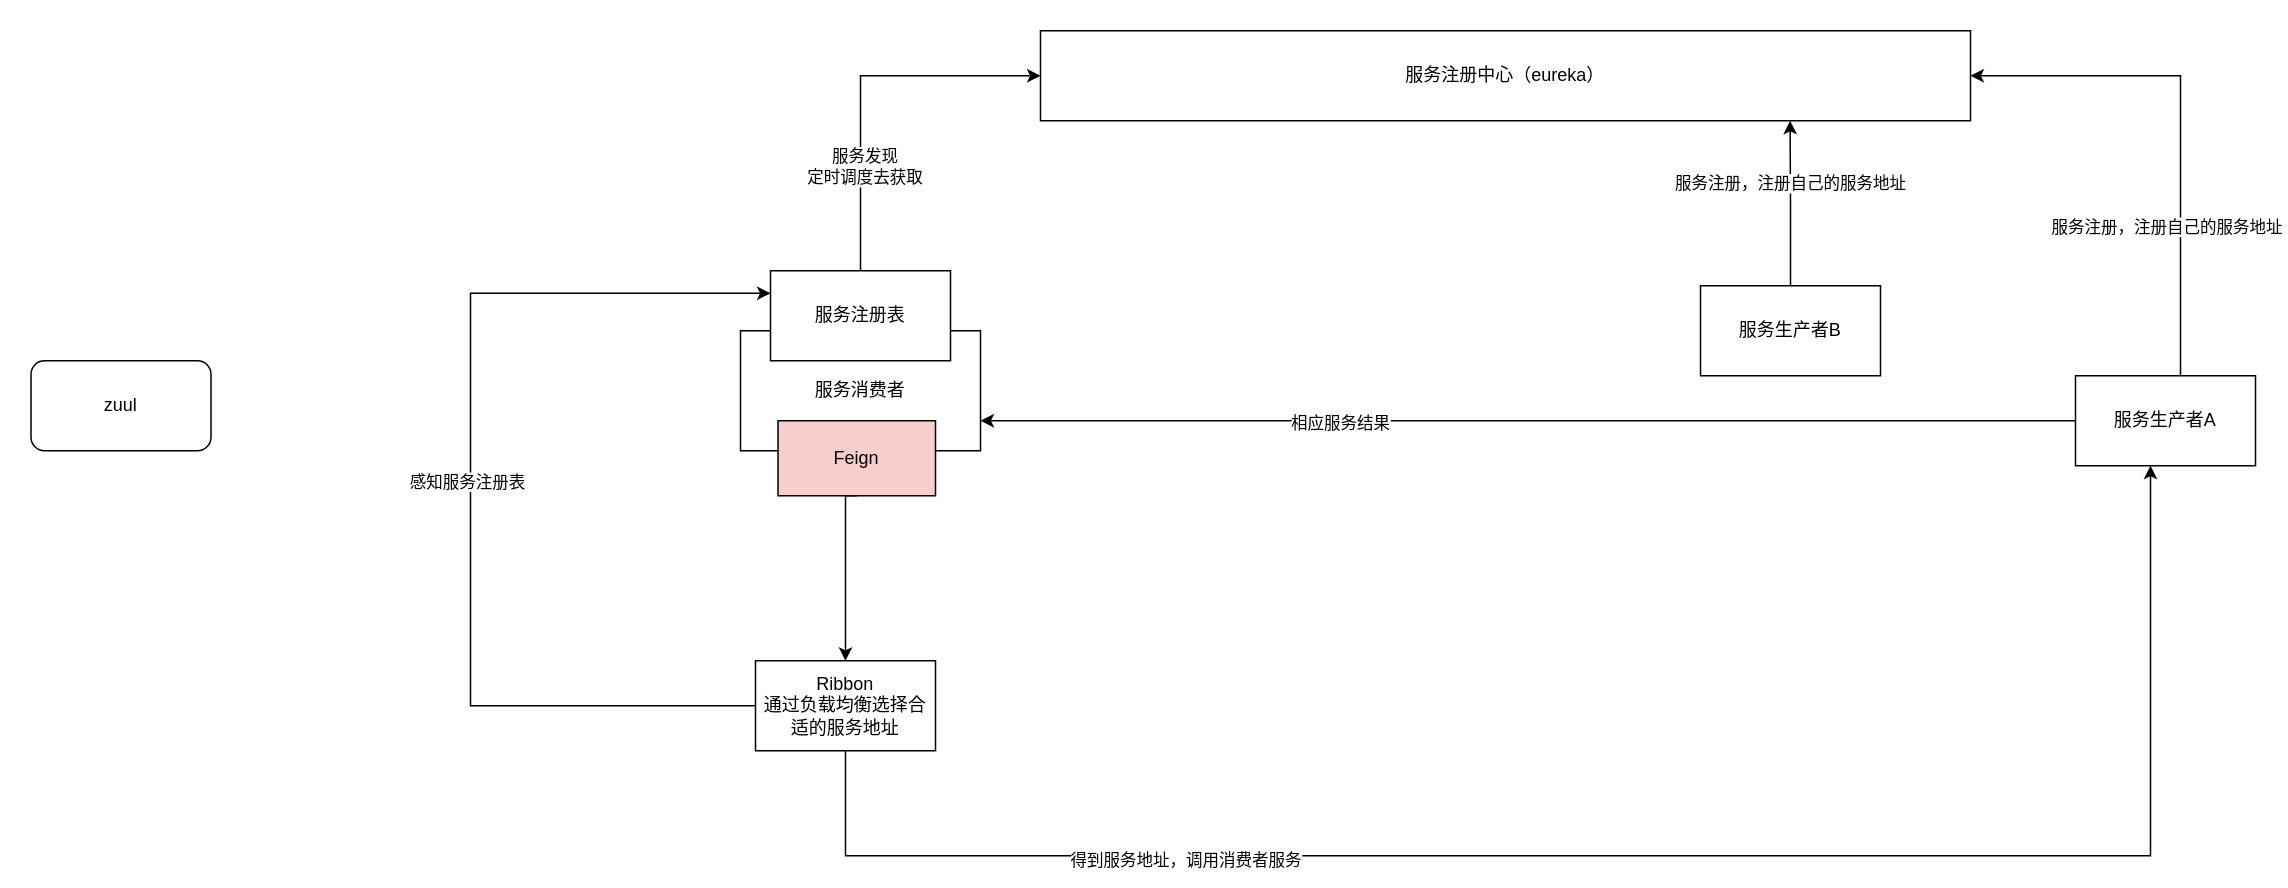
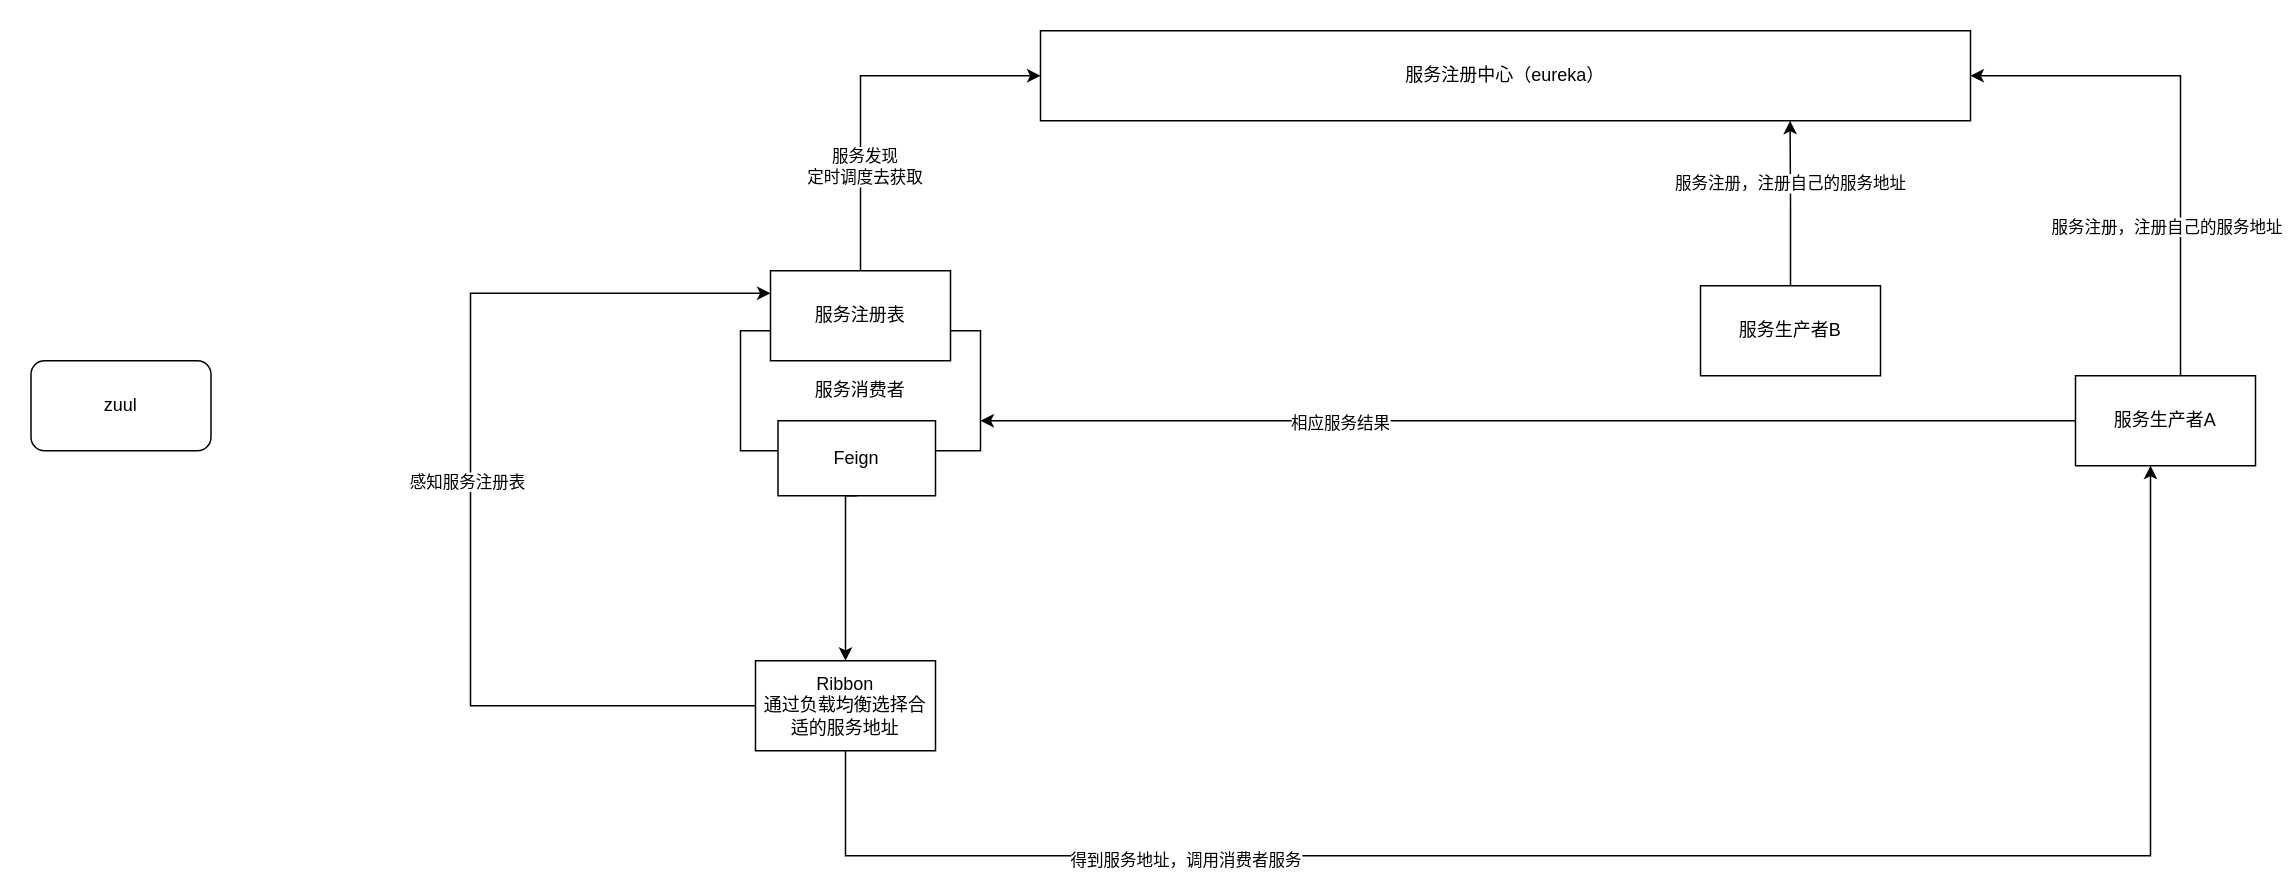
  <mxCell id="0" />
  <mxCell id="1" parent="0" />
  <mxCell id="2" style="edgeStyle=orthogonalEdgeStyle;rounded=0;orthogonalLoop=1;jettySize=auto;html=1;exitX=0;exitY=0.5;exitDx=0;exitDy=0;entryX=1;entryY=0.75;entryDx=0;entryDy=0;" edge="1" parent="1" source="6" target="7"><mxGeometry relative="1" as="geometry" /></mxCell>
  <mxCell id="3" value="相应服务结果" style="edgeLabel;html=1;align=center;verticalAlign=middle;resizable=0;points=[];" vertex="1" connectable="0" parent="2"><mxGeometry x="0.345" y="1" relative="1" as="geometry"><mxPoint as="offset" /></mxGeometry></mxCell>
  <mxCell id="4" style="edgeStyle=orthogonalEdgeStyle;rounded=0;orthogonalLoop=1;jettySize=auto;html=1;entryX=1;entryY=0.5;entryDx=0;entryDy=0;" edge="1" parent="1" source="6" target="8"><mxGeometry relative="1" as="geometry"><Array as="points"><mxPoint x="1453" y="50" /></Array></mxGeometry></mxCell>
  <mxCell id="5" value="服务注册，注册自己的服务地址" style="edgeLabel;html=1;align=center;verticalAlign=middle;resizable=0;points=[];" vertex="1" connectable="0" parent="4"><mxGeometry x="0.153" y="56" relative="1" as="geometry"><mxPoint x="46" y="96.47" as="offset" /></mxGeometry></mxCell>
  <mxCell id="6" value="服务生产者A" style="rounded=0;whiteSpace=wrap;html=1;" vertex="1" parent="1"><mxGeometry x="1383" y="250" width="120" height="60" as="geometry" /></mxCell>
  <mxCell id="7" value="服务消费者" style="rounded=0;whiteSpace=wrap;html=1;" vertex="1" parent="1"><mxGeometry x="493" y="220" width="160" height="80" as="geometry" /></mxCell>
  <mxCell id="8" value="服务注册中心（eureka）" style="rounded=0;whiteSpace=wrap;html=1;" vertex="1" parent="1"><mxGeometry x="693" y="20" width="620" height="60" as="geometry" /></mxCell>
  <mxCell id="9" style="edgeStyle=orthogonalEdgeStyle;rounded=0;orthogonalLoop=1;jettySize=auto;html=1;exitX=0.5;exitY=1;exitDx=0;exitDy=0;" edge="1" parent="1" source="10" target="15"><mxGeometry relative="1" as="geometry"><Array as="points"><mxPoint x="563" y="330" /></Array></mxGeometry></mxCell>
- <mxCell id="10" value="Feign" style="rounded=0;whiteSpace=wrap;html=1;fillColor=#f8cecc;" vertex="1" parent="1"><mxGeometry x="518" y="280" width="105" height="50" as="geometry" /></mxCell>
+ <mxCell id="10" value="Feign" style="rounded=0;whiteSpace=wrap;html=1;" vertex="1" parent="1"><mxGeometry x="518" y="280" width="105" height="50" as="geometry" /></mxCell>
  <mxCell id="11" style="edgeStyle=orthogonalEdgeStyle;rounded=0;orthogonalLoop=1;jettySize=auto;html=1;entryX=0;entryY=0.25;entryDx=0;entryDy=0;" edge="1" parent="1" source="15" target="18"><mxGeometry relative="1" as="geometry"><mxPoint x="443" y="300" as="targetPoint" /><Array as="points"><mxPoint x="313" y="470" /><mxPoint x="313" y="195" /></Array></mxGeometry></mxCell>
  <mxCell id="12" value="感知服务注册表" style="edgeLabel;html=1;align=center;verticalAlign=middle;resizable=0;points=[];" vertex="1" connectable="0" parent="11"><mxGeometry x="0.023" y="3" relative="1" as="geometry"><mxPoint as="offset" /></mxGeometry></mxCell>
  <mxCell id="13" style="edgeStyle=orthogonalEdgeStyle;rounded=0;orthogonalLoop=1;jettySize=auto;html=1;" edge="1" parent="1" source="15" target="6"><mxGeometry relative="1" as="geometry"><Array as="points"><mxPoint x="563" y="570" /><mxPoint x="1433" y="570" /></Array></mxGeometry></mxCell>
  <mxCell id="14" value="得到服务地址，调用消费者服务" style="edgeLabel;html=1;align=center;verticalAlign=middle;resizable=0;points=[];" vertex="1" connectable="0" parent="13"><mxGeometry x="-0.506" y="-2" relative="1" as="geometry"><mxPoint as="offset" /></mxGeometry></mxCell>
  <mxCell id="15" value="Ribbon&lt;br&gt;通过负载均衡选择合适的服务地址" style="rounded=0;whiteSpace=wrap;html=1;" vertex="1" parent="1"><mxGeometry x="503" y="440" width="120" height="60" as="geometry" /></mxCell>
  <mxCell id="16" style="edgeStyle=orthogonalEdgeStyle;rounded=0;orthogonalLoop=1;jettySize=auto;html=1;entryX=0;entryY=0.5;entryDx=0;entryDy=0;" edge="1" parent="1" source="18" target="8"><mxGeometry relative="1" as="geometry"><Array as="points"><mxPoint x="573" y="50" /></Array></mxGeometry></mxCell>
  <mxCell id="17" value="服务发现&lt;br&gt;定时调度去获取" style="edgeLabel;html=1;align=center;verticalAlign=middle;resizable=0;points=[];" vertex="1" connectable="0" parent="16"><mxGeometry x="-0.438" y="-2" relative="1" as="geometry"><mxPoint as="offset" /></mxGeometry></mxCell>
  <mxCell id="18" value="服务注册表" style="rounded=0;whiteSpace=wrap;html=1;" vertex="1" parent="1"><mxGeometry x="513" y="180" width="120" height="60" as="geometry" /></mxCell>
  <mxCell id="19" style="edgeStyle=orthogonalEdgeStyle;rounded=0;orthogonalLoop=1;jettySize=auto;html=1;entryX=0.806;entryY=1;entryDx=0;entryDy=0;entryPerimeter=0;" edge="1" parent="1" source="21" target="8"><mxGeometry relative="1" as="geometry" /></mxCell>
  <mxCell id="20" value="服务注册，注册自己的服务地址" style="edgeLabel;html=1;align=center;verticalAlign=middle;resizable=0;points=[];" vertex="1" connectable="0" parent="19"><mxGeometry x="0.255" relative="1" as="geometry"><mxPoint as="offset" /></mxGeometry></mxCell>
  <mxCell id="21" value="服务生产者B" style="rounded=0;whiteSpace=wrap;html=1;" vertex="1" parent="1"><mxGeometry x="1133" y="190" width="120" height="60" as="geometry" /></mxCell>
  <mxCell id="22" value="zuul" style="rounded=1;whiteSpace=wrap;html=1;" vertex="1" parent="1"><mxGeometry x="20" y="240" width="120" height="60" as="geometry" /></mxCell>
